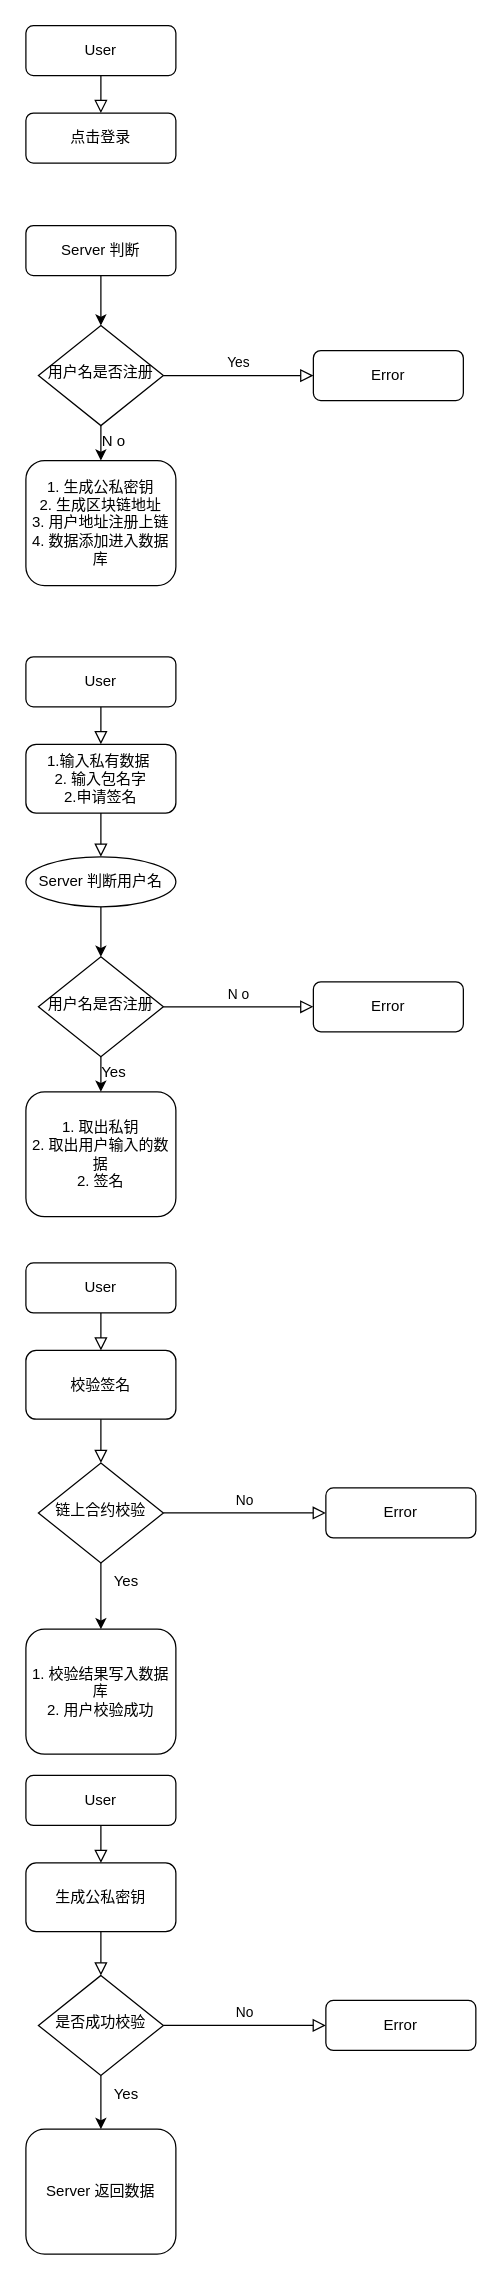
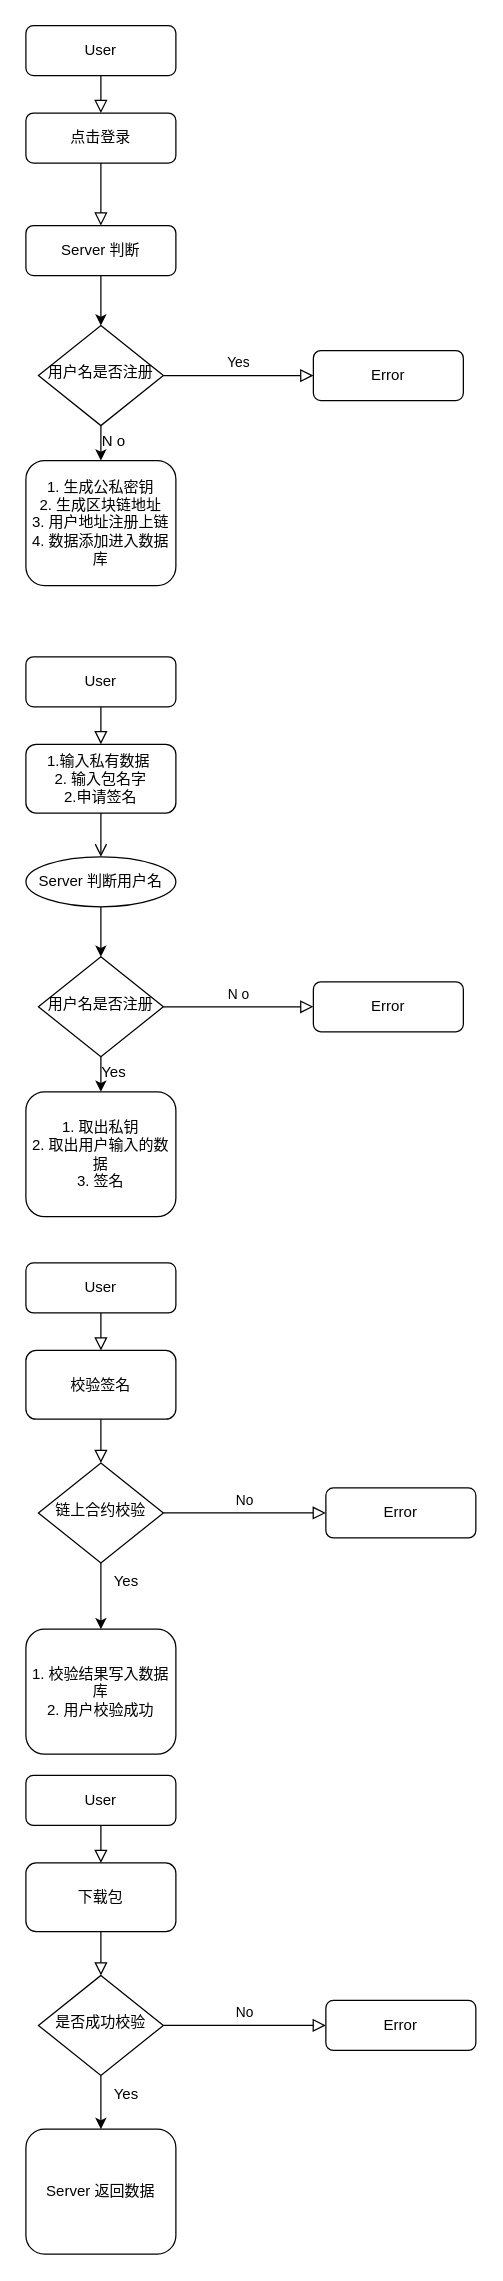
  <mxCell id="0" />
  <mxCell id="1" parent="0" />
  <mxCell id="2" value="" style="rounded=0;html=1;jettySize=auto;orthogonalLoop=1;fontSize=11;endArrow=block;endFill=0;endSize=8;strokeWidth=1;shadow=0;labelBackgroundColor=none;edgeStyle=orthogonalEdgeStyle;" parent="1" source="3" edge="1"><mxGeometry relative="1" as="geometry"><mxPoint x="80" y="90" as="targetPoint" /></mxGeometry></mxCell>
  <mxCell id="3" value="User" style="rounded=1;whiteSpace=wrap;html=1;fontSize=12;glass=0;strokeWidth=1;shadow=0;" parent="1" vertex="1"><mxGeometry x="20" y="20" width="120" height="40" as="geometry" /></mxCell>
  <mxCell id="4" value="Yes" style="edgeStyle=orthogonalEdgeStyle;rounded=0;html=1;jettySize=auto;orthogonalLoop=1;fontSize=11;endArrow=block;endFill=0;endSize=8;strokeWidth=1;shadow=0;labelBackgroundColor=none;" parent="1" source="5" target="6" edge="1"><mxGeometry y="10" relative="1" as="geometry"><mxPoint as="offset" /></mxGeometry></mxCell>
  <mxCell id="5" value="用户名是否注册" style="rhombus;whiteSpace=wrap;html=1;shadow=0;fontFamily=Helvetica;fontSize=12;align=center;strokeWidth=1;spacing=6;spacingTop=-4;" parent="1" vertex="1"><mxGeometry x="30" y="260" width="100" height="80" as="geometry" /></mxCell>
  <mxCell id="6" value="Error" style="rounded=1;whiteSpace=wrap;html=1;fontSize=12;glass=0;strokeWidth=1;shadow=0;" parent="1" vertex="1"><mxGeometry x="250" y="280" width="120" height="40" as="geometry" /></mxCell>
  <mxCell id="7" value="1. 生成公私密钥&lt;div&gt;2. 生成区块链地址&lt;/div&gt;&lt;div&gt;3. 用户地址注册上链&lt;/div&gt;&lt;div&gt;4. 数据添加进入数据库&lt;/div&gt;" style="rounded=1;whiteSpace=wrap;html=1;fontSize=12;glass=0;strokeWidth=1;shadow=0;" parent="1" vertex="1"><mxGeometry x="20" y="368" width="120" height="100" as="geometry" /></mxCell>
  <mxCell id="8" value="点击登录" style="rounded=1;whiteSpace=wrap;html=1;fontSize=12;glass=0;strokeWidth=1;shadow=0;" vertex="1" parent="1"><mxGeometry x="20" y="90" width="120" height="40" as="geometry" /></mxCell>
  <mxCell id="9" value="Server 判断" style="rounded=1;whiteSpace=wrap;html=1;fontSize=12;glass=0;strokeWidth=1;shadow=0;" vertex="1" parent="1"><mxGeometry x="20" y="180" width="120" height="40" as="geometry" /></mxCell>
+ <mxCell id="10" value="" style="rounded=0;html=1;jettySize=auto;orthogonalLoop=1;fontSize=11;endArrow=block;endFill=0;endSize=8;strokeWidth=1;shadow=0;labelBackgroundColor=none;edgeStyle=orthogonalEdgeStyle;exitX=0.5;exitY=1;exitDx=0;exitDy=0;entryX=0.5;entryY=0;entryDx=0;entryDy=0;" edge="1" parent="1" source="8" target="9"><mxGeometry relative="1" as="geometry"><mxPoint x="90" y="70" as="sourcePoint" /><mxPoint x="90" y="100" as="targetPoint" /></mxGeometry></mxCell>
  <mxCell id="11" value="" style="endArrow=classic;html=1;rounded=0;exitX=0.5;exitY=1;exitDx=0;exitDy=0;entryX=0.5;entryY=0;entryDx=0;entryDy=0;" edge="1" parent="1" source="9" target="5"><mxGeometry width="50" height="50" relative="1" as="geometry"><mxPoint x="140" y="260" as="sourcePoint" /><mxPoint x="190" y="210" as="targetPoint" /></mxGeometry></mxCell>
  <mxCell id="12" value="" style="endArrow=classic;html=1;rounded=0;exitX=0.5;exitY=1;exitDx=0;exitDy=0;entryX=0.5;entryY=0;entryDx=0;entryDy=0;" edge="1" parent="1" source="5" target="7"><mxGeometry width="50" height="50" relative="1" as="geometry"><mxPoint x="90" y="230" as="sourcePoint" /><mxPoint x="90" y="270" as="targetPoint" /></mxGeometry></mxCell>
  <mxCell id="13" value="N o" style="text;html=1;align=center;verticalAlign=middle;resizable=0;points=[];autosize=1;strokeColor=none;fillColor=none;" vertex="1" parent="1"><mxGeometry x="70" y="338" width="40" height="30" as="geometry" /></mxCell>
  <mxCell id="14" value="" style="rounded=0;html=1;jettySize=auto;orthogonalLoop=1;fontSize=11;endArrow=block;endFill=0;endSize=8;strokeWidth=1;shadow=0;labelBackgroundColor=none;edgeStyle=orthogonalEdgeStyle;" edge="1" parent="1" source="15"><mxGeometry relative="1" as="geometry"><mxPoint x="80" y="595" as="targetPoint" /></mxGeometry></mxCell>
  <mxCell id="15" value="User" style="rounded=1;whiteSpace=wrap;html=1;fontSize=12;glass=0;strokeWidth=1;shadow=0;" vertex="1" parent="1"><mxGeometry x="20" y="525" width="120" height="40" as="geometry" /></mxCell>
  <mxCell id="16" value="N o" style="edgeStyle=orthogonalEdgeStyle;rounded=0;html=1;jettySize=auto;orthogonalLoop=1;fontSize=11;endArrow=block;endFill=0;endSize=8;strokeWidth=1;shadow=0;labelBackgroundColor=none;" edge="1" parent="1" source="17" target="18"><mxGeometry y="10" relative="1" as="geometry"><mxPoint as="offset" /></mxGeometry></mxCell>
  <mxCell id="17" value="用户名是否注册" style="rhombus;whiteSpace=wrap;html=1;shadow=0;fontFamily=Helvetica;fontSize=12;align=center;strokeWidth=1;spacing=6;spacingTop=-4;" vertex="1" parent="1"><mxGeometry x="30" y="765" width="100" height="80" as="geometry" /></mxCell>
  <mxCell id="18" value="Error" style="rounded=1;whiteSpace=wrap;html=1;fontSize=12;glass=0;strokeWidth=1;shadow=0;" vertex="1" parent="1"><mxGeometry x="250" y="785" width="120" height="40" as="geometry" /></mxCell>
- <mxCell id="19" value="1. 取出私钥&lt;div&gt;2. 取出用户输入的数据&lt;/div&gt;&lt;div&gt;2. 签名&lt;/div&gt;" style="rounded=1;whiteSpace=wrap;html=1;fontSize=12;glass=0;strokeWidth=1;shadow=0;" vertex="1" parent="1"><mxGeometry x="20" y="873" width="120" height="100" as="geometry" /></mxCell>
+ <mxCell id="19" value="1. 取出私钥&lt;div&gt;2. 取出用户输入的数据&lt;/div&gt;&lt;div&gt;3. 签名&lt;/div&gt;" style="rounded=1;whiteSpace=wrap;html=1;fontSize=12;glass=0;strokeWidth=1;shadow=0;" vertex="1" parent="1"><mxGeometry x="20" y="873" width="120" height="100" as="geometry" /></mxCell>
  <mxCell id="20" value="1.输入私有数据&amp;nbsp;&lt;div&gt;2. 输入包名字&lt;br&gt;&lt;div&gt;2.申请签名&lt;/div&gt;&lt;/div&gt;" style="rounded=1;whiteSpace=wrap;html=1;fontSize=12;glass=0;strokeWidth=1;shadow=0;" vertex="1" parent="1"><mxGeometry x="20" y="595" width="120" height="55" as="geometry" /></mxCell>
  <mxCell id="21" value="Server 判断用户名" style="ellipse;whiteSpace=wrap;html=1;fontSize=12;glass=0;strokeWidth=1;shadow=0;" vertex="1" parent="1"><mxGeometry x="20" y="685" width="120" height="40" as="geometry" /></mxCell>
- <mxCell id="22" value="" style="rounded=0;html=1;jettySize=auto;orthogonalLoop=1;fontSize=11;endArrow=block;endFill=0;endSize=8;strokeWidth=1;shadow=0;labelBackgroundColor=none;edgeStyle=orthogonalEdgeStyle;exitX=0.5;exitY=1;exitDx=0;exitDy=0;entryX=0.5;entryY=0;entryDx=0;entryDy=0;" edge="1" parent="1" source="20" target="21"><mxGeometry relative="1" as="geometry"><mxPoint x="90" y="575" as="sourcePoint" /><mxPoint x="90" y="605" as="targetPoint" /></mxGeometry></mxCell>
+ <mxCell id="22" value="" style="rounded=0;html=1;jettySize=auto;orthogonalLoop=1;fontSize=11;endArrow=open;endFill=0;endSize=8;strokeWidth=1;shadow=0;labelBackgroundColor=none;edgeStyle=orthogonalEdgeStyle;exitX=0.5;exitY=1;exitDx=0;exitDy=0;entryX=0.5;entryY=0;entryDx=0;entryDy=0;" edge="1" parent="1" source="20" target="21"><mxGeometry relative="1" as="geometry"><mxPoint x="90" y="575" as="sourcePoint" /><mxPoint x="90" y="605" as="targetPoint" /></mxGeometry></mxCell>
  <mxCell id="23" value="" style="endArrow=classic;html=1;rounded=0;exitX=0.5;exitY=1;exitDx=0;exitDy=0;entryX=0.5;entryY=0;entryDx=0;entryDy=0;" edge="1" parent="1" source="21" target="17"><mxGeometry width="50" height="50" relative="1" as="geometry"><mxPoint x="140" y="765" as="sourcePoint" /><mxPoint x="190" y="715" as="targetPoint" /></mxGeometry></mxCell>
  <mxCell id="24" value="" style="endArrow=classic;html=1;rounded=0;exitX=0.5;exitY=1;exitDx=0;exitDy=0;entryX=0.5;entryY=0;entryDx=0;entryDy=0;" edge="1" parent="1" source="17" target="19"><mxGeometry width="50" height="50" relative="1" as="geometry"><mxPoint x="90" y="735" as="sourcePoint" /><mxPoint x="90" y="775" as="targetPoint" /></mxGeometry></mxCell>
  <mxCell id="25" value="Yes" style="text;html=1;align=center;verticalAlign=middle;resizable=0;points=[];autosize=1;strokeColor=none;fillColor=none;" vertex="1" parent="1"><mxGeometry x="70" y="843" width="40" height="30" as="geometry" /></mxCell>
  <mxCell id="26" value="" style="rounded=0;html=1;jettySize=auto;orthogonalLoop=1;fontSize=11;endArrow=block;endFill=0;endSize=8;strokeWidth=1;shadow=0;labelBackgroundColor=none;edgeStyle=orthogonalEdgeStyle;" edge="1" parent="1" source="27"><mxGeometry relative="1" as="geometry"><mxPoint x="80" y="1080" as="targetPoint" /></mxGeometry></mxCell>
  <mxCell id="27" value="User" style="rounded=1;whiteSpace=wrap;html=1;fontSize=12;glass=0;strokeWidth=1;shadow=0;" vertex="1" parent="1"><mxGeometry x="20" y="1010" width="120" height="40" as="geometry" /></mxCell>
  <mxCell id="28" value="No" style="edgeStyle=orthogonalEdgeStyle;rounded=0;html=1;jettySize=auto;orthogonalLoop=1;fontSize=11;endArrow=block;endFill=0;endSize=8;strokeWidth=1;shadow=0;labelBackgroundColor=none;" edge="1" parent="1" source="29" target="30"><mxGeometry y="10" relative="1" as="geometry"><mxPoint as="offset" /></mxGeometry></mxCell>
  <mxCell id="29" value="链上合约校验" style="rhombus;whiteSpace=wrap;html=1;shadow=0;fontFamily=Helvetica;fontSize=12;align=center;strokeWidth=1;spacing=6;spacingTop=-4;" vertex="1" parent="1"><mxGeometry x="30" y="1170" width="100" height="80" as="geometry" /></mxCell>
  <mxCell id="30" value="Error" style="rounded=1;whiteSpace=wrap;html=1;fontSize=12;glass=0;strokeWidth=1;shadow=0;" vertex="1" parent="1"><mxGeometry x="260" y="1190" width="120" height="40" as="geometry" /></mxCell>
  <mxCell id="31" value="&lt;div&gt;1. 校验结果写入数据库&lt;/div&gt;&lt;div&gt;2. 用户校验成功&lt;/div&gt;" style="rounded=1;whiteSpace=wrap;html=1;fontSize=12;glass=0;strokeWidth=1;shadow=0;" vertex="1" parent="1"><mxGeometry x="20" y="1303" width="120" height="100" as="geometry" /></mxCell>
  <mxCell id="32" value="校验签名" style="rounded=1;whiteSpace=wrap;html=1;fontSize=12;glass=0;strokeWidth=1;shadow=0;" vertex="1" parent="1"><mxGeometry x="20" y="1080" width="120" height="55" as="geometry" /></mxCell>
  <mxCell id="33" value="" style="rounded=0;html=1;jettySize=auto;orthogonalLoop=1;fontSize=11;endArrow=block;endFill=0;endSize=8;strokeWidth=1;shadow=0;labelBackgroundColor=none;edgeStyle=orthogonalEdgeStyle;exitX=0.5;exitY=1;exitDx=0;exitDy=0;entryX=0.5;entryY=0;entryDx=0;entryDy=0;" edge="1" parent="1" source="32"><mxGeometry relative="1" as="geometry"><mxPoint x="90" y="1060" as="sourcePoint" /><mxPoint x="80" y="1170" as="targetPoint" /></mxGeometry></mxCell>
  <mxCell id="34" value="" style="endArrow=classic;html=1;rounded=0;exitX=0.5;exitY=1;exitDx=0;exitDy=0;entryX=0.5;entryY=0;entryDx=0;entryDy=0;" edge="1" parent="1" source="29" target="31"><mxGeometry width="50" height="50" relative="1" as="geometry"><mxPoint x="90" y="1220" as="sourcePoint" /><mxPoint x="90" y="1260" as="targetPoint" /></mxGeometry></mxCell>
  <mxCell id="35" value="Yes" style="text;html=1;align=center;verticalAlign=middle;resizable=0;points=[];autosize=1;strokeColor=none;fillColor=none;" vertex="1" parent="1"><mxGeometry x="80" y="1250" width="40" height="30" as="geometry" /></mxCell>
  <mxCell id="36" value="" style="rounded=0;html=1;jettySize=auto;orthogonalLoop=1;fontSize=11;endArrow=block;endFill=0;endSize=8;strokeWidth=1;shadow=0;labelBackgroundColor=none;edgeStyle=orthogonalEdgeStyle;" edge="1" parent="1" source="37"><mxGeometry relative="1" as="geometry"><mxPoint x="80" y="1490" as="targetPoint" /></mxGeometry></mxCell>
  <mxCell id="37" value="User" style="rounded=1;whiteSpace=wrap;html=1;fontSize=12;glass=0;strokeWidth=1;shadow=0;" vertex="1" parent="1"><mxGeometry x="20" y="1420" width="120" height="40" as="geometry" /></mxCell>
  <mxCell id="38" value="No" style="edgeStyle=orthogonalEdgeStyle;rounded=0;html=1;jettySize=auto;orthogonalLoop=1;fontSize=11;endArrow=block;endFill=0;endSize=8;strokeWidth=1;shadow=0;labelBackgroundColor=none;" edge="1" parent="1" source="39" target="40"><mxGeometry y="10" relative="1" as="geometry"><mxPoint as="offset" /></mxGeometry></mxCell>
  <mxCell id="39" value="是否成功校验" style="rhombus;whiteSpace=wrap;html=1;shadow=0;fontFamily=Helvetica;fontSize=12;align=center;strokeWidth=1;spacing=6;spacingTop=-4;" vertex="1" parent="1"><mxGeometry x="30" y="1580" width="100" height="80" as="geometry" /></mxCell>
  <mxCell id="40" value="Error" style="rounded=1;whiteSpace=wrap;html=1;fontSize=12;glass=0;strokeWidth=1;shadow=0;" vertex="1" parent="1"><mxGeometry x="260" y="1600" width="120" height="40" as="geometry" /></mxCell>
  <mxCell id="41" value="Server 返回数据" style="rounded=1;whiteSpace=wrap;html=1;fontSize=12;glass=0;strokeWidth=1;shadow=0;" vertex="1" parent="1"><mxGeometry x="20" y="1703" width="120" height="100" as="geometry" /></mxCell>
- <mxCell id="42" value="生成公私密钥" style="rounded=1;whiteSpace=wrap;html=1;fontSize=12;glass=0;strokeWidth=1;shadow=0;" vertex="1" parent="1"><mxGeometry x="20" y="1490" width="120" height="55" as="geometry" /></mxCell>
+ <mxCell id="42" value="下载包" style="rounded=1;whiteSpace=wrap;html=1;fontSize=12;glass=0;strokeWidth=1;shadow=0;" vertex="1" parent="1"><mxGeometry x="20" y="1490" width="120" height="55" as="geometry" /></mxCell>
  <mxCell id="43" value="" style="rounded=0;html=1;jettySize=auto;orthogonalLoop=1;fontSize=11;endArrow=block;endFill=0;endSize=8;strokeWidth=1;shadow=0;labelBackgroundColor=none;edgeStyle=orthogonalEdgeStyle;exitX=0.5;exitY=1;exitDx=0;exitDy=0;entryX=0.5;entryY=0;entryDx=0;entryDy=0;" edge="1" parent="1" source="42"><mxGeometry relative="1" as="geometry"><mxPoint x="90" y="1470" as="sourcePoint" /><mxPoint x="80" y="1580" as="targetPoint" /></mxGeometry></mxCell>
  <mxCell id="44" value="" style="endArrow=classic;html=1;rounded=0;exitX=0.5;exitY=1;exitDx=0;exitDy=0;entryX=0.5;entryY=0;entryDx=0;entryDy=0;" edge="1" parent="1" source="39" target="41"><mxGeometry width="50" height="50" relative="1" as="geometry"><mxPoint x="90" y="1630" as="sourcePoint" /><mxPoint x="90" y="1670" as="targetPoint" /></mxGeometry></mxCell>
  <mxCell id="45" value="Yes" style="text;html=1;align=center;verticalAlign=middle;resizable=0;points=[];autosize=1;strokeColor=none;fillColor=none;" vertex="1" parent="1"><mxGeometry x="80" y="1660" width="40" height="30" as="geometry" /></mxCell>
